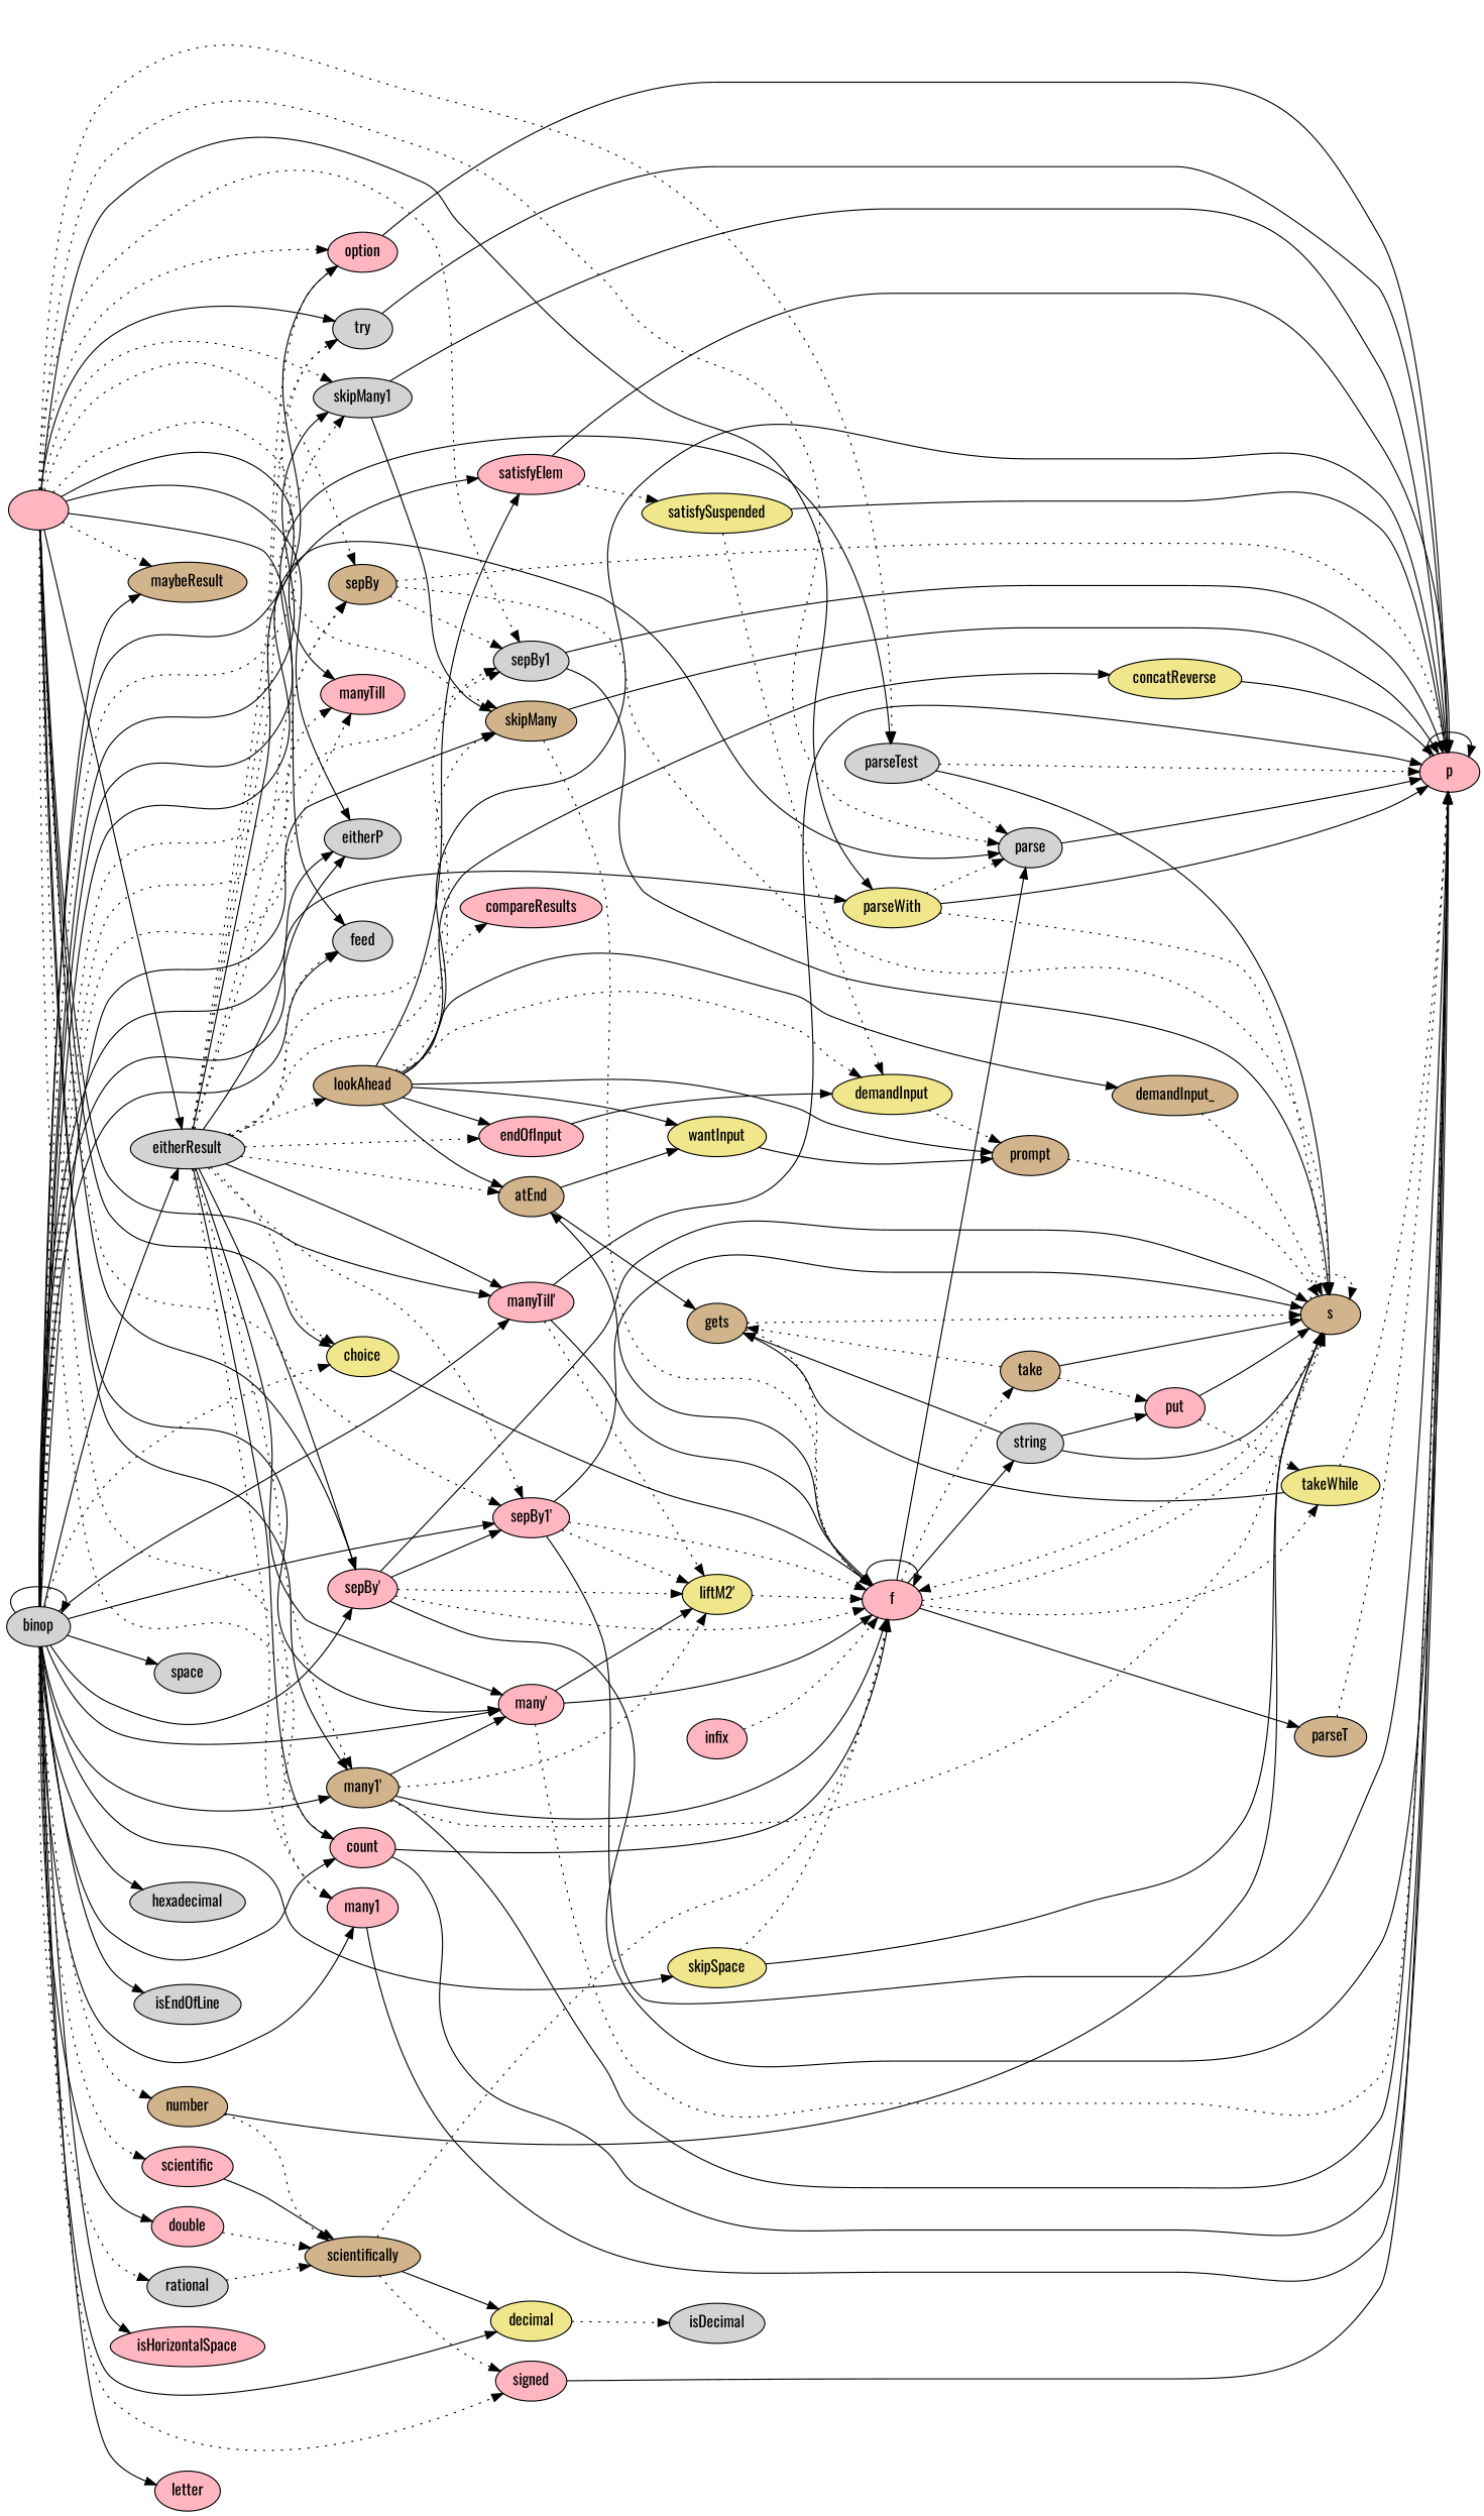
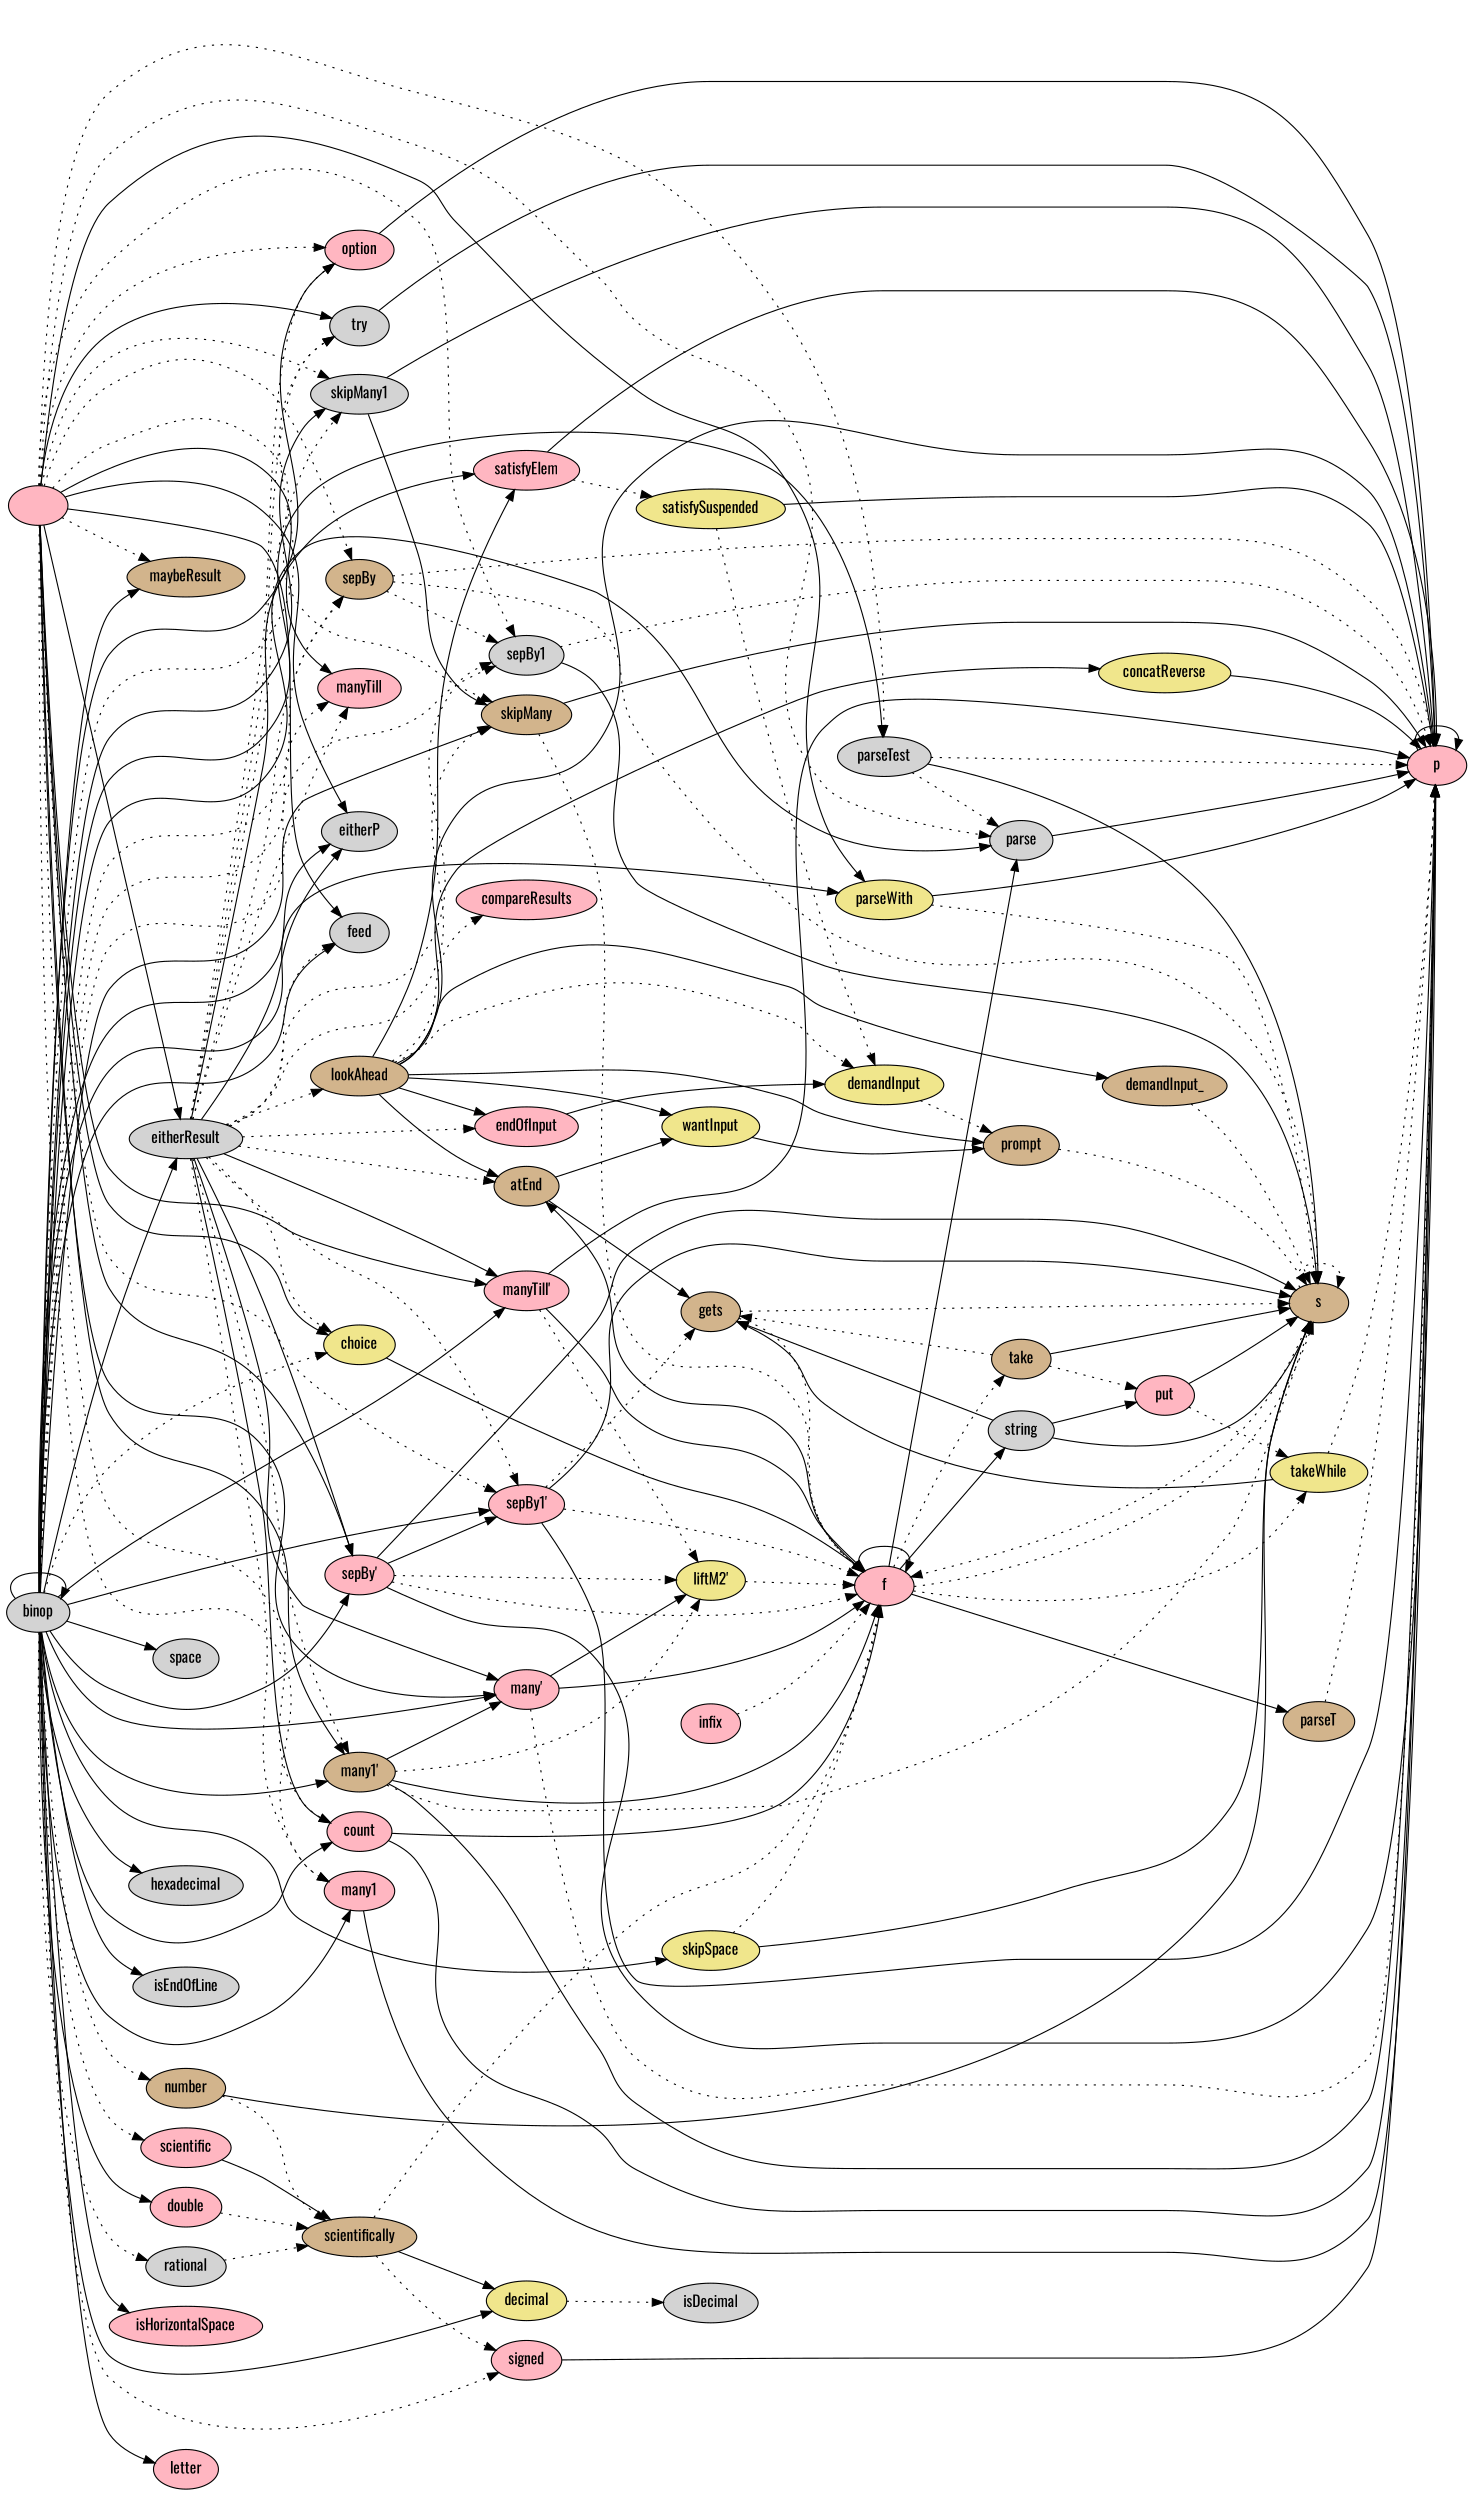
  strict digraph {
    fontname=Oswald
    rankdir=LR
    node [fillcolor=lightpink fontname=Oswald style="solid,filled"]
    edge [fontname=Oswald style=solid]
    atEnd [fillcolor=tan]
    gets [fillcolor=tan]
    wantInput [fillcolor=khaki]
    f
    s [fillcolor=tan]
    prompt [fillcolor=tan]
    binop [fillcolor=lightgrey]
    choice [fillcolor=khaki]
    count
    decimal [fillcolor=khaki]
    double
    eitherP [fillcolor=lightgrey]
    eitherResult [fillcolor=lightgrey]
    feed [fillcolor=lightgrey]
    hexadecimal [fillcolor=lightgrey]
    isEndOfLine [fillcolor=lightgrey]
    isHorizontalSpace
    letter
    many1
    "many1\'" [fillcolor=tan]
    manyTill
    "manyTill\'"
    "many\'"
    maybeResult [fillcolor=tan]
    number [fillcolor=tan]
    option
    parse [fillcolor=lightgrey]
    parseTest [fillcolor=lightgrey]
    parseWith [fillcolor=khaki]
    rational [fillcolor=lightgrey]
    scientific
    sepBy [fillcolor=tan]
    sepBy1 [fillcolor=lightgrey]
    "sepBy1\'"
    "sepBy\'"
    signed
    skipMany [fillcolor=tan]
    skipMany1 [fillcolor=lightgrey]
    skipSpace [fillcolor=khaki]
    space [fillcolor=lightgrey]
    try [fillcolor=lightgrey]
    p
    isDecimal [fillcolor=lightgrey]
    scientifically [fillcolor=tan]
    endOfInput
    lookAhead [fillcolor=tan]
    satisfyElem
    "liftM2\'" [fillcolor=khaki]
    parseT [fillcolor=tan]
    string [fillcolor=lightgrey]
    take [fillcolor=tan]
    takeWhile [fillcolor=khaki]
    concatReverse [fillcolor=khaki]
    demandInput [fillcolor=khaki]
    demandInput_ [fillcolor=tan]
    compareResults
    satisfySuspended [fillcolor=khaki]
    put
    infix
    "" [style=filled]
    atEnd -> gets
    atEnd -> wantInput
    gets -> f [style=dotted]
    gets -> s [style=dotted]
    wantInput -> prompt
    f -> atEnd
    f -> f
    f -> s [style=dotted]
    f -> parse
    f -> parseT
    f -> string
    f -> take [style=dotted]
    f -> takeWhile [style=dotted]
    s -> f [style=dotted]
    s -> s [style=dotted]
    prompt -> s [style=dotted]
    binop -> binop
    binop -> choice [style=dotted]
    binop -> count
    binop -> decimal
    binop -> double
    binop -> eitherP
    binop -> eitherResult
    binop -> feed
    binop -> hexadecimal
    binop -> isEndOfLine
    binop -> isHorizontalSpace
    binop -> letter
    binop -> many1
    binop -> "many1\'"
    binop -> manyTill [style=dotted]
    binop -> "manyTill\'"
    binop -> "many\'"
    binop -> maybeResult
    binop -> number [style=dotted]
    binop -> option
    binop -> parse
    binop -> parseTest
    binop -> parseWith
    binop -> rational [style=dotted]
    binop -> scientific [style=dotted]
    binop -> sepBy [style=dotted]
    binop -> sepBy1 [style=dotted]
    binop -> "sepBy1\'"
    binop -> "sepBy\'"
    binop -> signed [style=dotted]
    binop -> skipMany
    binop -> skipMany1
    binop -> skipSpace
    binop -> space
    binop -> try [style=dotted]
    choice -> f
    count -> f
    count -> p
    decimal -> isDecimal [style=dotted]
    double -> scientifically [style=dotted]
    eitherResult -> atEnd [style=dotted]
    eitherResult -> choice [style=dotted]
    eitherResult -> count
    eitherResult -> eitherP
    eitherResult -> feed [style=dotted]
    eitherResult -> many1 [style=dotted]
    eitherResult -> "many1\'" [style=dotted]
    eitherResult -> manyTill [style=dotted]
    eitherResult -> "manyTill\'"
    eitherResult -> "many\'"
    eitherResult -> option [style=dotted]
    eitherResult -> sepBy [style=dotted]
    eitherResult -> sepBy1 [style=dotted]
    eitherResult -> "sepBy1\'" [style=dotted]
    eitherResult -> "sepBy\'"
    eitherResult -> skipMany [style=dotted]
    eitherResult -> skipMany1 [style=dotted]
    eitherResult -> try [style=dotted]
    eitherResult -> endOfInput [style=dotted]
    eitherResult -> lookAhead [style=dotted]
    eitherResult -> satisfyElem
    many1 -> p
    "many1\'" -> f
    "many1\'" -> s [style=dotted]
    "many1\'" -> "many\'"
    "many1\'" -> p
    "many1\'" -> "liftM2\'" [style=dotted]
    "manyTill\'" -> f
    "manyTill\'" -> p
    "manyTill\'" -> "liftM2\'" [style=dotted]
    "many\'" -> f
    "many\'" -> p [style=dotted]
    "many\'" -> "liftM2\'"
    number -> s
    number -> scientifically [style=dotted]
    option -> p
    parse -> p
    parseTest -> s
    parseTest -> parse [style=dotted]
    parseTest -> p [style=dotted]
    parseWith -> s [style=dotted]
-   parseWith -> parse [style=dotted]
    parseWith -> p
    rational -> scientifically [style=dotted]
    scientific -> scientifically
    sepBy -> s [style=dotted]
    sepBy -> sepBy1 [style=dotted]
    sepBy -> p [style=dotted]
    sepBy1 -> s
-   sepBy1 -> p
+   sepBy1 -> p [style=dotted]
    "sepBy1\'" -> f [style=dotted]
    "sepBy1\'" -> s
    "sepBy1\'" -> p
-   "sepBy1\'" -> "liftM2\'" [style=dotted]
+   "sepBy1\'" -> gets [style=dotted]
    "sepBy\'" -> f [style=dotted]
    "sepBy\'" -> s
    "sepBy\'" -> "sepBy1\'"
    "sepBy\'" -> p
    "sepBy\'" -> "liftM2\'" [style=dotted]
    signed -> p
    skipMany -> f [style=dotted]
    skipMany -> p
    skipMany1 -> skipMany
    skipMany1 -> p
    skipSpace -> f [style=dotted]
    skipSpace -> s
    try -> p
    p -> p
    scientifically -> f [style=dotted]
    scientifically -> decimal
    scientifically -> signed [style=dotted]
    endOfInput -> demandInput
    lookAhead -> atEnd
    lookAhead -> wantInput
    lookAhead -> prompt
    lookAhead -> p
    lookAhead -> endOfInput
    lookAhead -> satisfyElem
    lookAhead -> concatReverse
    lookAhead -> demandInput [style=dotted]
    lookAhead -> demandInput_
    lookAhead -> compareResults [style=dotted]
    satisfyElem -> p
    satisfyElem -> satisfySuspended [style=dotted]
    "liftM2\'" -> f [style=dotted]
    parseT -> p [style=dotted]
    string -> gets
    string -> s
    string -> put
    take -> gets [style=dotted]
    take -> s
    take -> put [style=dotted]
    takeWhile -> gets
    takeWhile -> p [style=dotted]
    concatReverse -> p
    demandInput -> prompt [style=dotted]
    demandInput_ -> s [style=dotted]
    satisfySuspended -> p
    satisfySuspended -> demandInput [style=dotted]
    put -> s
    put -> takeWhile [style=dotted]
    infix -> f [style=dotted]
    "" -> choice
    "" -> count [style=dotted]
    "" -> eitherP
    "" -> eitherResult
    "" -> feed
    "" -> many1 [style=dotted]
    "" -> "many1\'"
    "" -> manyTill
    "" -> "manyTill\'"
    "" -> "many\'"
    "" -> maybeResult [style=dotted]
    "" -> option [style=dotted]
    "" -> parse [style=dotted]
    "" -> parseTest [style=dotted]
    "" -> parseWith
    "" -> sepBy [style=dotted]
    "" -> sepBy1 [style=dotted]
    "" -> "sepBy1\'" [style=dotted]
    "" -> "sepBy\'"
    "" -> skipMany [style=dotted]
    "" -> skipMany1 [style=dotted]
    "" -> try
  }
